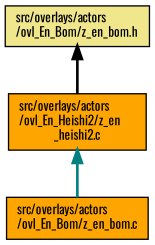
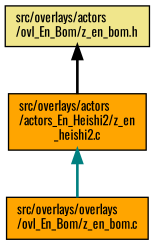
  digraph {
    fontname=Oswald
    node [color=black fillcolor=orange fontname=Oswald fontsize=10 shape=record style=filled]
    edge [dir=back fontname=Oswald fontsize=10 labelfontname=Helvetica labelfontsize=10 style=bold]
    n1 [fillcolor=khaki fontcolor=black height=0.2 label="src/overlays/actors\l/ovl_En_Bom/z_en_bom.h" width=0.4]
-   n2 [height=0.2 label="src/overlays/actors\l/ovl_En_Heishi2/z_en\l_heishi2.c" width=0.4]
-   n3 [height=0.2 label="src/overlays/actors\l/ovl_En_Bom/z_en_bom.c" width=0.4]
+   n2 [height=0.2 label="src/overlays/actors\l/actors_En_Heishi2/z_en\l_heishi2.c" width=0.4]
+   n3 [height=0.2 label="src/overlays/overlays\l/ovl_En_Bom/z_en_bom.c" width=0.4]
    n1 -> n2 [color=black]
    n2 -> n3 [color=teal]
  }
